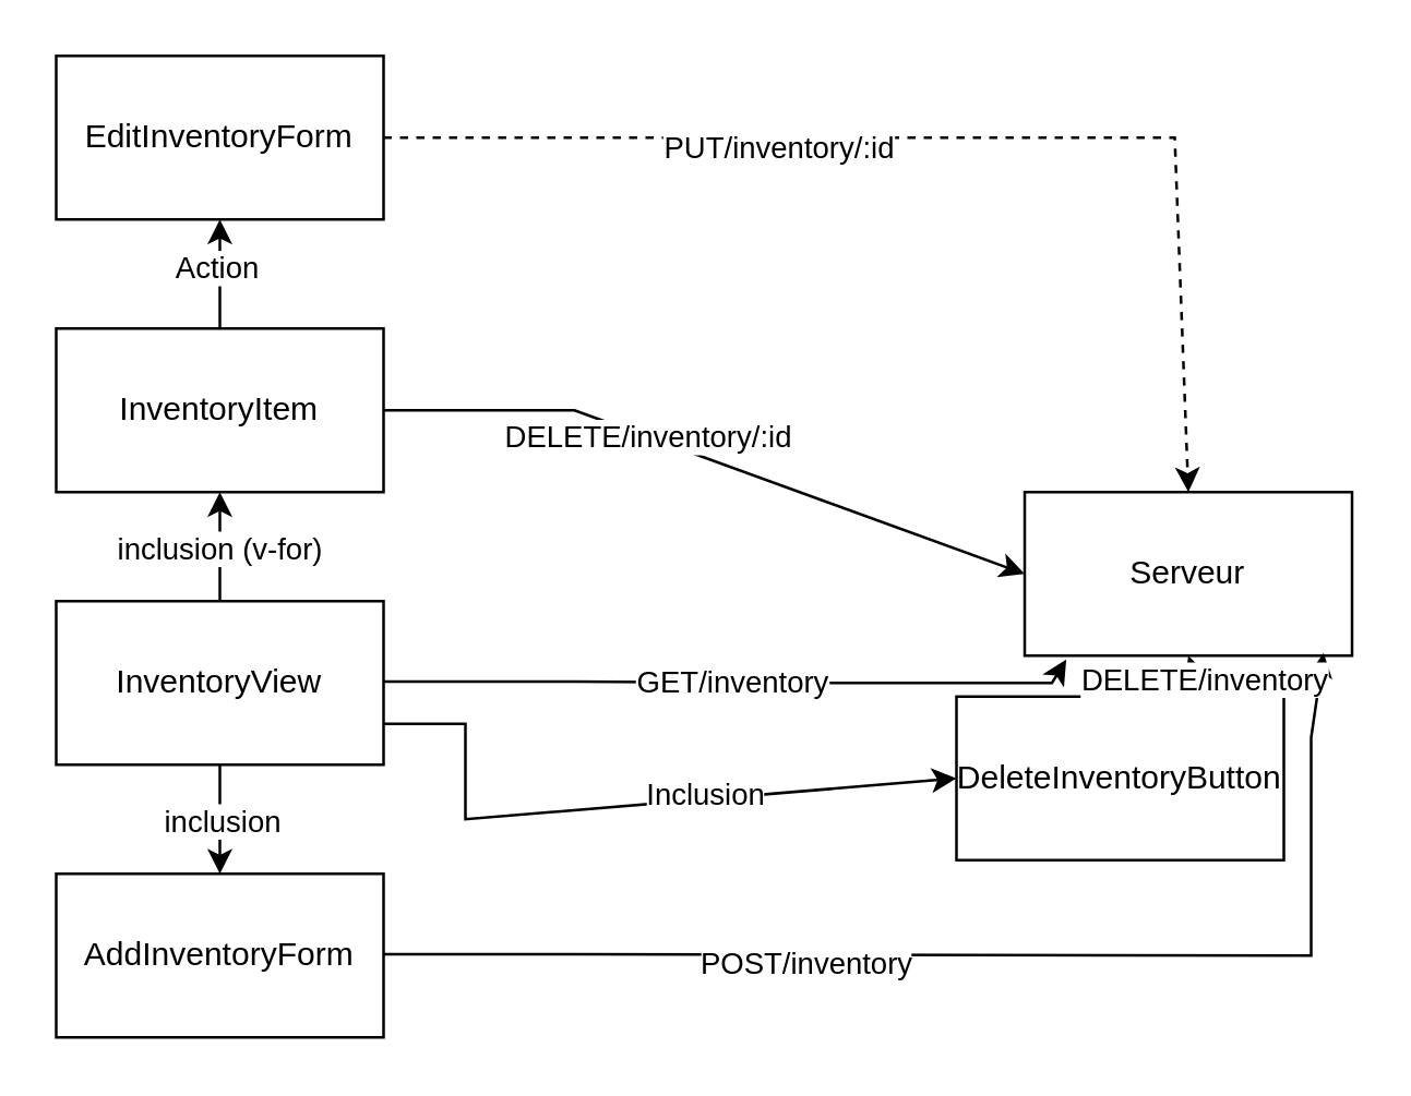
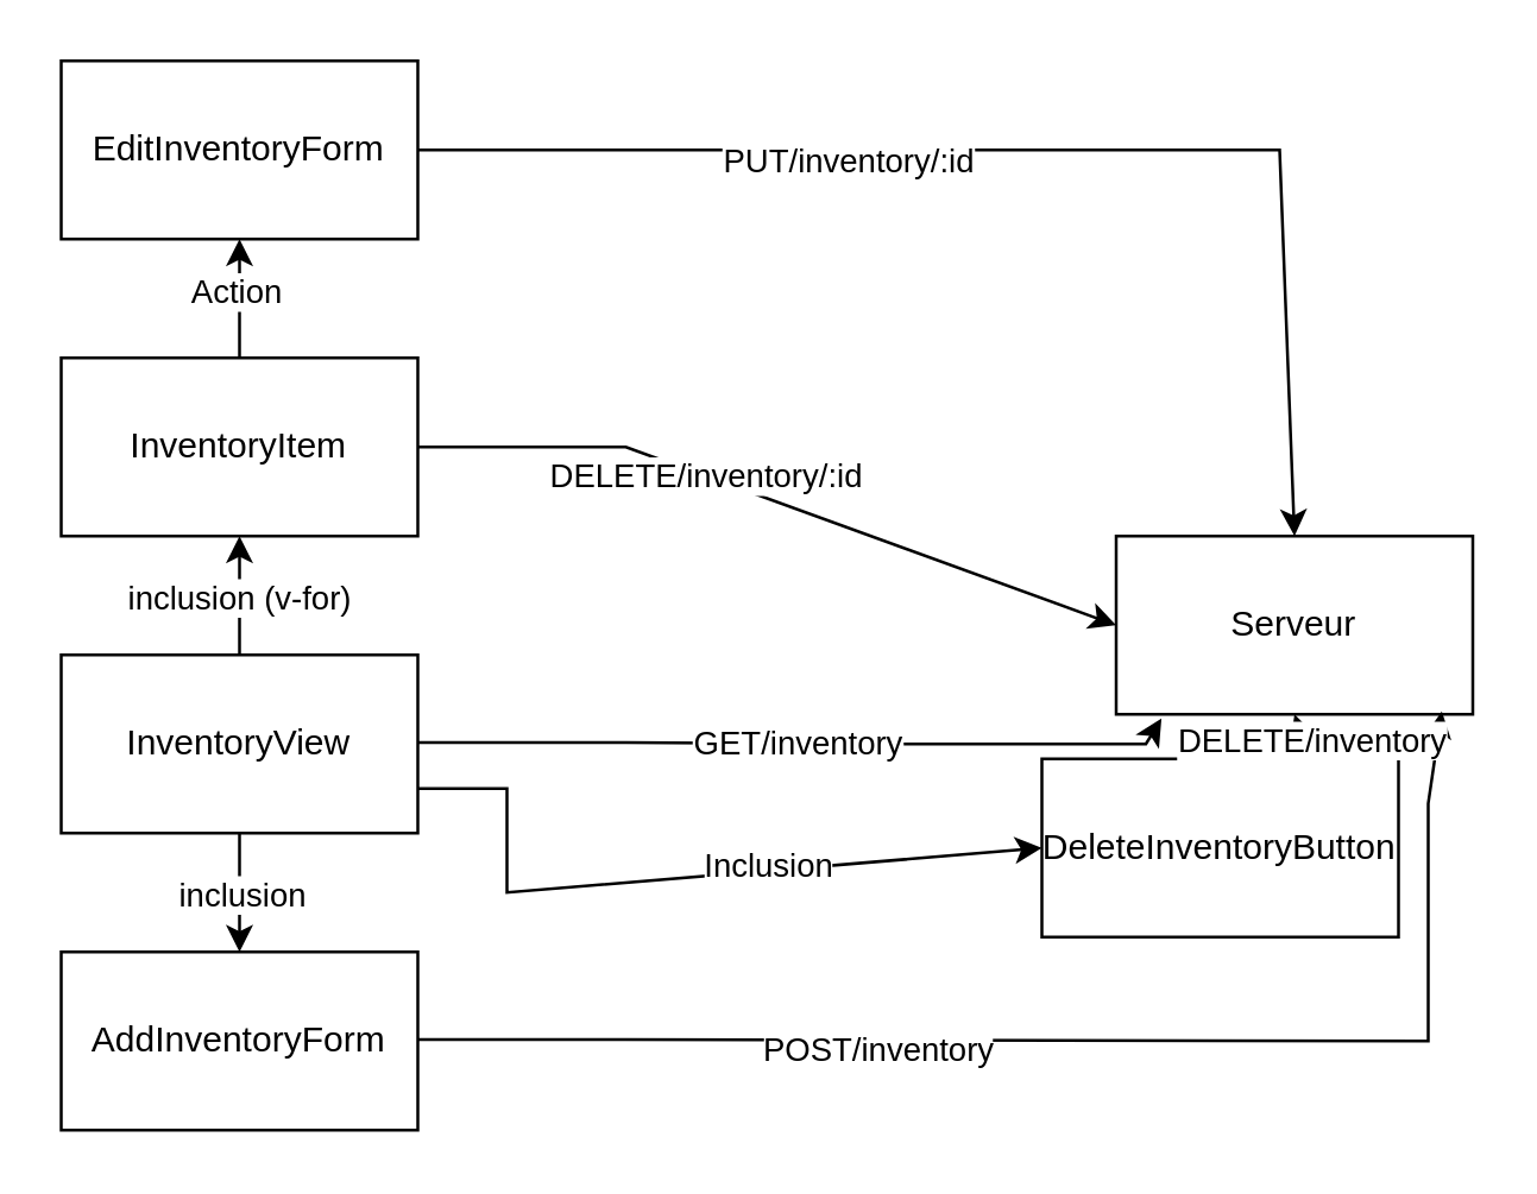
  <mxCell id="0" />
  <mxCell id="1" parent="0" />
  <mxCell id="2" style="edgeStyle=orthogonalEdgeStyle;rounded=0;orthogonalLoop=1;jettySize=auto;html=1;exitX=0.5;exitY=0;exitDx=0;exitDy=0;entryX=0.5;entryY=1;entryDx=0;entryDy=0;" edge="1" parent="1" source="6" target="10"><mxGeometry relative="1" as="geometry" /></mxCell>
  <mxCell id="3" value="inclusion (v-for)" style="edgeLabel;html=1;align=center;verticalAlign=middle;resizable=0;points=[];" vertex="1" connectable="0" parent="2"><mxGeometry x="-0.02" y="1" relative="1" as="geometry"><mxPoint as="offset" /></mxGeometry></mxCell>
  <mxCell id="4" style="edgeStyle=orthogonalEdgeStyle;rounded=0;orthogonalLoop=1;jettySize=auto;html=1;exitX=0.5;exitY=1;exitDx=0;exitDy=0;entryX=0.5;entryY=0;entryDx=0;entryDy=0;" edge="1" parent="1" source="6" target="11"><mxGeometry relative="1" as="geometry" /></mxCell>
  <mxCell id="5" value="inclusion" style="edgeLabel;html=1;align=center;verticalAlign=middle;resizable=0;points=[];" vertex="1" connectable="0" parent="4"><mxGeometry x="0.02" relative="1" as="geometry"><mxPoint as="offset" /></mxGeometry></mxCell>
  <mxCell id="6" value="InventoryView" style="rounded=0;whiteSpace=wrap;html=1;" vertex="1" parent="1"><mxGeometry x="20" y="220" width="120" height="60" as="geometry" /></mxCell>
  <mxCell id="7" value="Serveur" style="rounded=0;whiteSpace=wrap;html=1;" vertex="1" parent="1"><mxGeometry x="375" y="180" width="120" height="60" as="geometry" /></mxCell>
  <mxCell id="8" style="edgeStyle=orthogonalEdgeStyle;rounded=0;orthogonalLoop=1;jettySize=auto;html=1;exitX=0.5;exitY=0;exitDx=0;exitDy=0;entryX=0.5;entryY=1;entryDx=0;entryDy=0;" edge="1" parent="1" source="10" target="12"><mxGeometry relative="1" as="geometry" /></mxCell>
  <mxCell id="9" value="Action" style="edgeLabel;html=1;align=center;verticalAlign=middle;resizable=0;points=[];" vertex="1" connectable="0" parent="8"><mxGeometry x="0.13" y="2" relative="1" as="geometry"><mxPoint as="offset" /></mxGeometry></mxCell>
  <mxCell id="10" value="InventoryItem" style="rounded=0;whiteSpace=wrap;html=1;" vertex="1" parent="1"><mxGeometry x="20" y="120" width="120" height="60" as="geometry" /></mxCell>
  <mxCell id="11" value="AddInventoryForm" style="rounded=0;whiteSpace=wrap;html=1;" vertex="1" parent="1"><mxGeometry x="20" y="320" width="120" height="60" as="geometry" /></mxCell>
  <mxCell id="12" value="EditInventoryForm" style="rounded=0;whiteSpace=wrap;html=1;" vertex="1" parent="1"><mxGeometry x="20" y="20" width="120" height="60" as="geometry" /></mxCell>
  <mxCell id="13" value="DeleteInventoryButton" style="rounded=0;whiteSpace=wrap;html=1;" vertex="1" parent="1"><mxGeometry x="350" y="255" width="120" height="60" as="geometry" /></mxCell>
- <mxCell id="14" value="" style="endArrow=classic;html=1;rounded=0;exitX=1;exitY=0.5;exitDx=0;exitDy=0;entryX=0.5;entryY=0;entryDx=0;entryDy=0;dashed=1;" edge="1" parent="1" source="12" target="7"><mxGeometry width="50" height="50" relative="1" as="geometry"><mxPoint x="250" y="310" as="sourcePoint" /><mxPoint x="300" y="260" as="targetPoint" /><Array as="points"><mxPoint x="430" y="50" /></Array></mxGeometry></mxCell>
+ <mxCell id="14" value="" style="endArrow=classic;html=1;rounded=0;exitX=1;exitY=0.5;exitDx=0;exitDy=0;entryX=0.5;entryY=0;entryDx=0;entryDy=0;" edge="1" parent="1" source="12" target="7"><mxGeometry width="50" height="50" relative="1" as="geometry"><mxPoint x="250" y="310" as="sourcePoint" /><mxPoint x="300" y="260" as="targetPoint" /><Array as="points"><mxPoint x="430" y="50" /></Array></mxGeometry></mxCell>
  <mxCell id="15" value="PUT/inventory/:id" style="edgeLabel;html=1;align=center;verticalAlign=middle;resizable=0;points=[];" vertex="1" connectable="0" parent="14"><mxGeometry x="-0.313" y="-3" relative="1" as="geometry"><mxPoint as="offset" /></mxGeometry></mxCell>
  <mxCell id="16" value="" style="endArrow=classic;html=1;rounded=0;exitX=1;exitY=0.5;exitDx=0;exitDy=0;entryX=0;entryY=0.5;entryDx=0;entryDy=0;" edge="1" parent="1" target="7"><mxGeometry width="50" height="50" relative="1" as="geometry"><mxPoint x="140" y="150" as="sourcePoint" /><mxPoint x="290" y="230" as="targetPoint" /><Array as="points"><mxPoint x="210" y="150" /></Array></mxGeometry></mxCell>
  <mxCell id="17" value="DELETE/inventory/:id" style="edgeLabel;html=1;align=center;verticalAlign=middle;resizable=0;points=[];" vertex="1" connectable="0" parent="16"><mxGeometry x="-0.203" relative="1" as="geometry"><mxPoint as="offset" /></mxGeometry></mxCell>
  <mxCell id="18" value="GET/inventory" style="endArrow=classic;html=1;rounded=0;exitX=1;exitY=0.5;exitDx=0;exitDy=0;entryX=0.127;entryY=1.023;entryDx=0;entryDy=0;entryPerimeter=0;" edge="1" parent="1" target="7"><mxGeometry width="50" height="50" relative="1" as="geometry"><mxPoint x="140" y="249.5" as="sourcePoint" /><mxPoint x="260" y="249.5" as="targetPoint" /><Array as="points"><mxPoint x="210" y="249.5" /><mxPoint x="290" y="250" /><mxPoint x="385" y="250" /></Array></mxGeometry></mxCell>
  <mxCell id="19" value="" style="endArrow=classic;html=1;rounded=0;exitX=1;exitY=0.75;exitDx=0;exitDy=0;entryX=0;entryY=0.5;entryDx=0;entryDy=0;" edge="1" parent="1" source="6" target="13"><mxGeometry width="50" height="50" relative="1" as="geometry"><mxPoint x="150" y="259.5" as="sourcePoint" /><mxPoint x="200" y="300" as="targetPoint" /><Array as="points"><mxPoint x="170" y="265" /><mxPoint x="170" y="300" /></Array></mxGeometry></mxCell>
  <mxCell id="20" value="Inclusion" style="edgeLabel;html=1;align=center;verticalAlign=middle;resizable=0;points=[];" vertex="1" connectable="0" parent="19"><mxGeometry x="0.248" y="2" relative="1" as="geometry"><mxPoint as="offset" /></mxGeometry></mxCell>
  <mxCell id="21" value="" style="endArrow=classic;html=1;rounded=0;exitX=1;exitY=0.5;exitDx=0;exitDy=0;entryX=0.913;entryY=0.983;entryDx=0;entryDy=0;entryPerimeter=0;" edge="1" parent="1" target="7"><mxGeometry width="50" height="50" relative="1" as="geometry"><mxPoint x="140" y="349.5" as="sourcePoint" /><mxPoint x="470" y="190" as="targetPoint" /><Array as="points"><mxPoint x="210" y="349.5" /><mxPoint x="480" y="350" /><mxPoint x="480" y="270" /></Array></mxGeometry></mxCell>
  <mxCell id="22" value="POST/inventory" style="edgeLabel;html=1;align=center;verticalAlign=middle;resizable=0;points=[];" vertex="1" connectable="0" parent="21"><mxGeometry x="-0.313" y="-3" relative="1" as="geometry"><mxPoint as="offset" /></mxGeometry></mxCell>
  <mxCell id="23" value="" style="endArrow=classic;html=1;rounded=0;entryX=0.5;entryY=1;entryDx=0;entryDy=0;exitX=0.75;exitY=0;exitDx=0;exitDy=0;" edge="1" parent="1" source="13" target="7"><mxGeometry width="50" height="50" relative="1" as="geometry"><mxPoint x="320" y="269" as="sourcePoint" /><mxPoint x="270" y="160" as="targetPoint" /><Array as="points" /></mxGeometry></mxCell>
  <mxCell id="24" value="DELETE/inventory" style="edgeLabel;html=1;align=center;verticalAlign=middle;resizable=0;points=[];" vertex="1" connectable="0" parent="23"><mxGeometry x="-0.2" y="-2" relative="1" as="geometry"><mxPoint as="offset" /></mxGeometry></mxCell>
